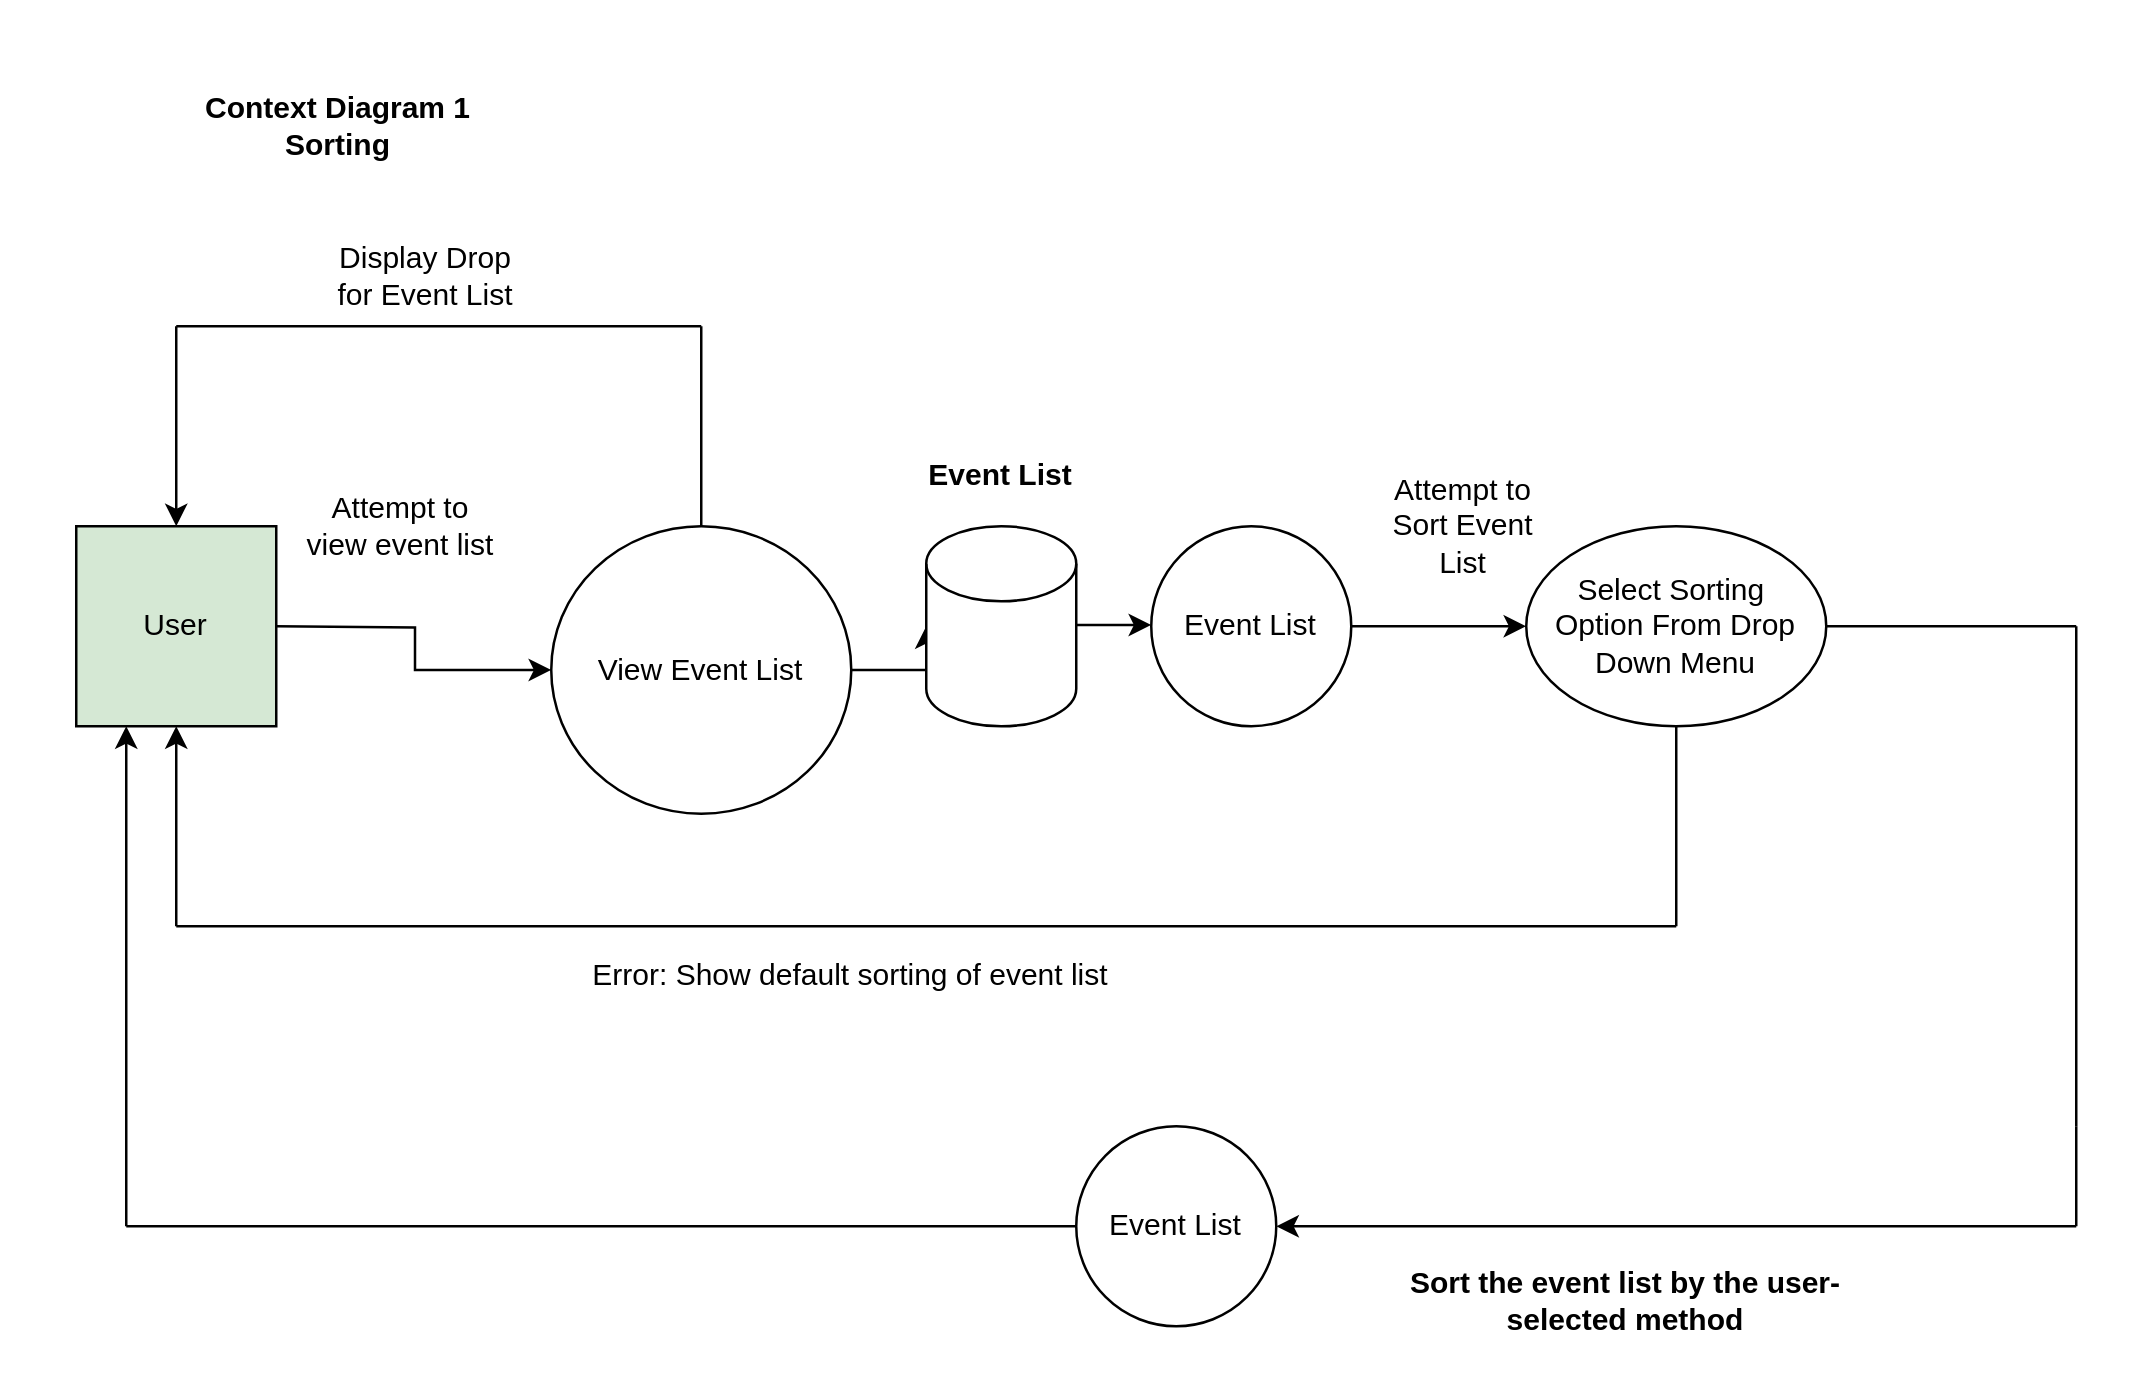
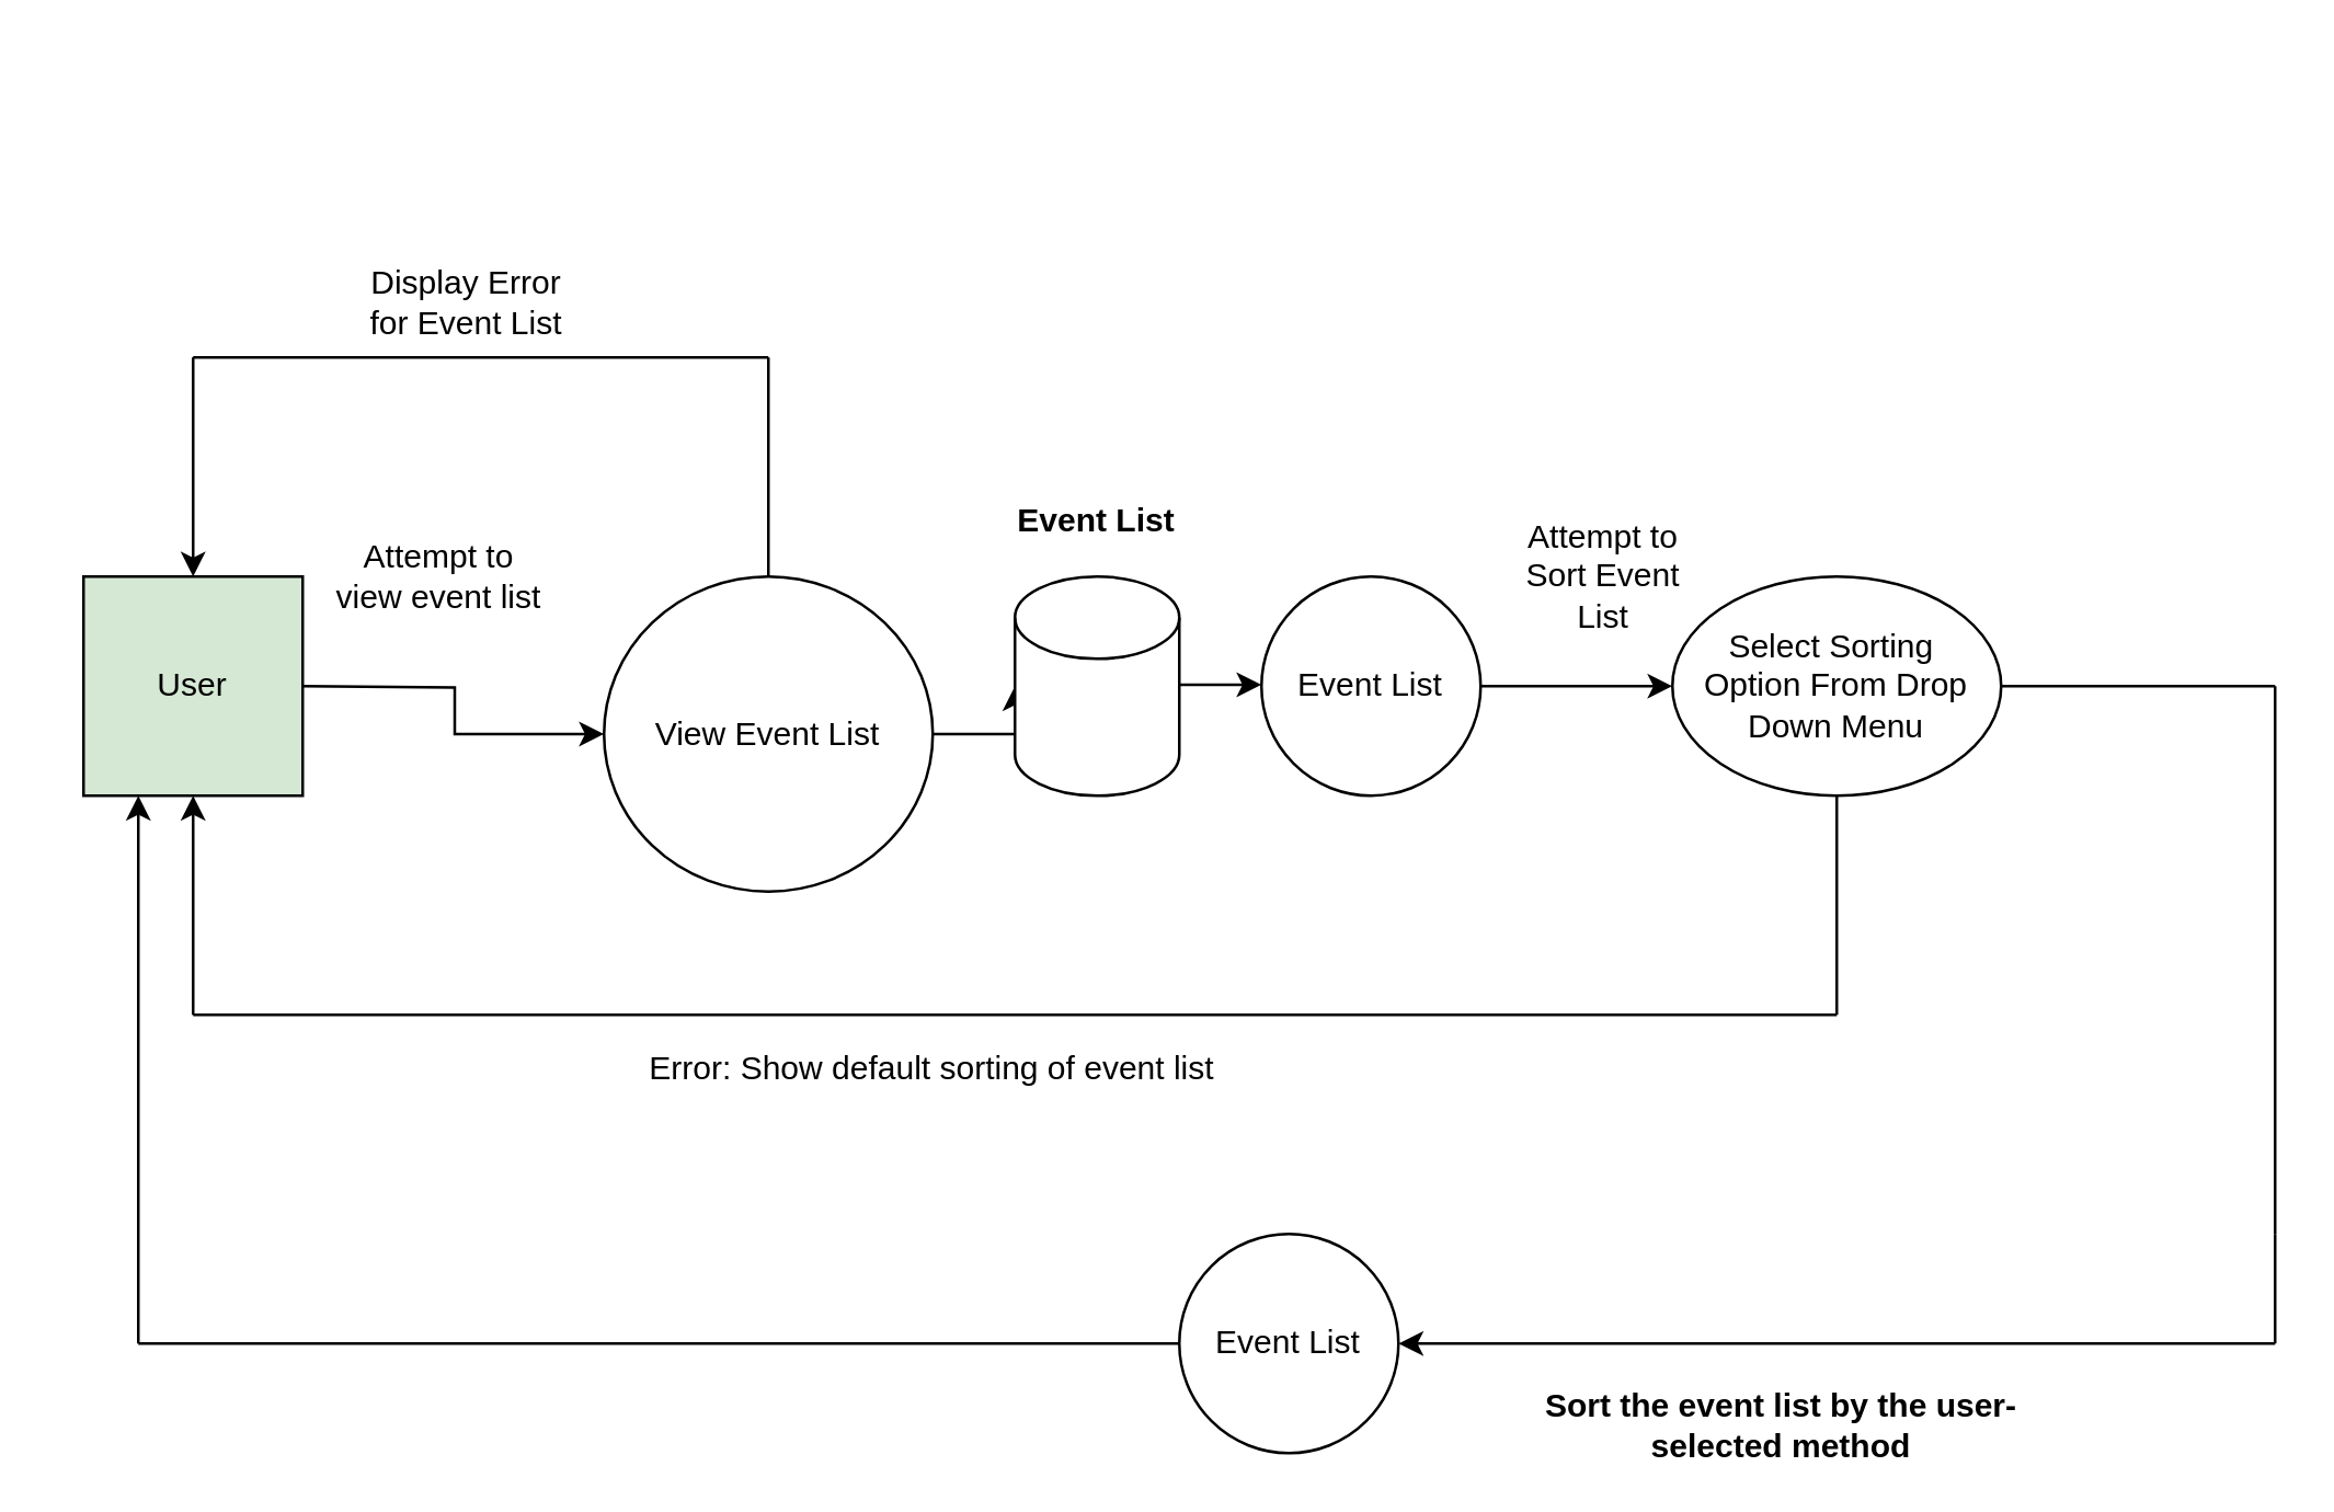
  <mxCell id="0" />
  <mxCell id="1" parent="0" />
- <mxCell id="2" value="&lt;b&gt;Context Diagram 1&lt;br&gt;Sorting&lt;br&gt;&lt;/b&gt;" style="text;html=1;strokeColor=none;fillColor=none;align=center;verticalAlign=middle;whiteSpace=wrap;rounded=0;" parent="1" vertex="1"><mxGeometry x="20" y="20" width="230" height="60" as="geometry" /></mxCell>
  <mxCell id="3" style="edgeStyle=orthogonalEdgeStyle;rounded=0;orthogonalLoop=1;jettySize=auto;html=1;exitX=1;exitY=0.5;exitDx=0;exitDy=0;entryX=0;entryY=0.5;entryDx=0;entryDy=0;" parent="1" target="6" edge="1"><mxGeometry relative="1" as="geometry"><mxPoint x="110" y="250" as="sourcePoint" /></mxGeometry></mxCell>
  <mxCell id="4" value="User" style="whiteSpace=wrap;html=1;aspect=fixed;fillColor=#d5e8d4;" parent="1" vertex="1"><mxGeometry x="30" y="210" width="80" height="80" as="geometry" /></mxCell>
  <mxCell id="5" style="edgeStyle=orthogonalEdgeStyle;rounded=0;orthogonalLoop=1;jettySize=auto;html=1;exitX=1;exitY=0.5;exitDx=0;exitDy=0;entryX=0;entryY=0.5;entryDx=0;entryDy=0;" parent="1" source="6" edge="1"><mxGeometry relative="1" as="geometry"><mxPoint x="370" y="250" as="targetPoint" /></mxGeometry></mxCell>
  <mxCell id="6" value="View Event List" style="ellipse;whiteSpace=wrap;html=1;" parent="1" vertex="1"><mxGeometry x="220" y="210" width="120" height="115" as="geometry" /></mxCell>
  <mxCell id="7" value="" style="endArrow=classic;html=1;entryX=0.5;entryY=0;entryDx=0;entryDy=0;" parent="1" edge="1"><mxGeometry width="50" height="50" relative="1" as="geometry"><mxPoint x="70" y="130" as="sourcePoint" /><mxPoint x="70" y="210" as="targetPoint" /></mxGeometry></mxCell>
  <mxCell id="8" value="" style="endArrow=none;html=1;" parent="1" edge="1"><mxGeometry width="50" height="50" relative="1" as="geometry"><mxPoint x="50" y="490" as="sourcePoint" /><mxPoint x="430" y="490" as="targetPoint" /></mxGeometry></mxCell>
  <mxCell id="9" value="" style="endArrow=classic;html=1;entryX=0.5;entryY=1;entryDx=0;entryDy=0;" parent="1" edge="1"><mxGeometry width="50" height="50" relative="1" as="geometry"><mxPoint x="70" y="370" as="sourcePoint" /><mxPoint x="70" y="290" as="targetPoint" /></mxGeometry></mxCell>
  <mxCell id="10" value="" style="endArrow=classic;html=1;exitX=1;exitY=0.5;exitDx=0;exitDy=0;entryX=0;entryY=0.5;entryDx=0;entryDy=0;" parent="1" edge="1"><mxGeometry width="50" height="50" relative="1" as="geometry"><mxPoint x="430" y="249.5" as="sourcePoint" /><mxPoint x="460" y="249.5" as="targetPoint" /><Array as="points" /></mxGeometry></mxCell>
  <mxCell id="11" value="Event List" style="ellipse;whiteSpace=wrap;html=1;aspect=fixed;" parent="1" vertex="1"><mxGeometry x="460" y="210" width="80" height="80" as="geometry" /></mxCell>
  <mxCell id="12" value="Select Sorting&amp;nbsp;&lt;br&gt;Option From Drop&lt;br&gt;Down Menu" style="ellipse;whiteSpace=wrap;html=1;" parent="1" vertex="1"><mxGeometry x="610" y="210" width="120" height="80" as="geometry" /></mxCell>
  <mxCell id="13" value="" style="endArrow=classic;html=1;entryX=0;entryY=0.5;entryDx=0;entryDy=0;exitX=1;exitY=0.5;exitDx=0;exitDy=0;" parent="1" source="11" target="12" edge="1"><mxGeometry width="50" height="50" relative="1" as="geometry"><mxPoint x="370" y="330" as="sourcePoint" /><mxPoint x="420" y="280" as="targetPoint" /></mxGeometry></mxCell>
  <mxCell id="14" value="Attempt to view event list" style="text;html=1;strokeColor=none;fillColor=none;align=center;verticalAlign=middle;whiteSpace=wrap;rounded=0;" parent="1" vertex="1"><mxGeometry x="120" y="200" width="80" height="20" as="geometry" /></mxCell>
  <mxCell id="15" value="" style="shape=cylinder3;whiteSpace=wrap;html=1;boundedLbl=1;backgroundOutline=1;size=15;" parent="1" vertex="1"><mxGeometry x="370" y="210" width="60" height="80" as="geometry" /></mxCell>
  <mxCell id="16" value="&lt;b&gt;Event List&lt;/b&gt;" style="text;html=1;strokeColor=none;fillColor=none;align=center;verticalAlign=middle;whiteSpace=wrap;rounded=0;" parent="1" vertex="1"><mxGeometry x="360" y="180" width="80" height="20" as="geometry" /></mxCell>
  <mxCell id="17" style="edgeStyle=orthogonalEdgeStyle;rounded=0;orthogonalLoop=1;jettySize=auto;html=1;exitX=0.5;exitY=1;exitDx=0;exitDy=0;" parent="1" source="4" target="4" edge="1"><mxGeometry relative="1" as="geometry" /></mxCell>
  <mxCell id="18" value="" style="endArrow=none;html=1;" parent="1" edge="1"><mxGeometry width="50" height="50" relative="1" as="geometry"><mxPoint x="830" y="450" as="sourcePoint" /><mxPoint x="830" y="250" as="targetPoint" /></mxGeometry></mxCell>
  <mxCell id="19" value="" style="endArrow=none;html=1;" parent="1" edge="1"><mxGeometry width="50" height="50" relative="1" as="geometry"><mxPoint x="70" y="130" as="sourcePoint" /><mxPoint x="280" y="130" as="targetPoint" /></mxGeometry></mxCell>
  <mxCell id="20" value="" style="endArrow=none;html=1;" parent="1" source="6" edge="1"><mxGeometry width="50" height="50" relative="1" as="geometry"><mxPoint x="420" y="310" as="sourcePoint" /><mxPoint x="280" y="130" as="targetPoint" /></mxGeometry></mxCell>
  <mxCell id="21" value="" style="endArrow=none;html=1;" parent="1" edge="1"><mxGeometry width="50" height="50" relative="1" as="geometry"><mxPoint x="70" y="370" as="sourcePoint" /><mxPoint x="670" y="370" as="targetPoint" /></mxGeometry></mxCell>
  <mxCell id="22" value="" style="endArrow=none;html=1;entryX=0.5;entryY=1;entryDx=0;entryDy=0;" parent="1" target="12" edge="1"><mxGeometry width="50" height="50" relative="1" as="geometry"><mxPoint x="670" y="370" as="sourcePoint" /><mxPoint x="470" y="260" as="targetPoint" /></mxGeometry></mxCell>
  <mxCell id="23" value="" style="endArrow=classic;html=1;entryX=0.25;entryY=1;entryDx=0;entryDy=0;" parent="1" target="4" edge="1"><mxGeometry width="50" height="50" relative="1" as="geometry"><mxPoint x="50" y="490" as="sourcePoint" /><mxPoint x="470" y="260" as="targetPoint" /></mxGeometry></mxCell>
  <mxCell id="24" value="" style="endArrow=none;html=1;entryX=0.5;entryY=1;entryDx=0;entryDy=0;entryPerimeter=0;" parent="1" edge="1"><mxGeometry width="50" height="50" relative="1" as="geometry"><mxPoint x="830" y="490" as="sourcePoint" /><mxPoint x="830" y="450" as="targetPoint" /></mxGeometry></mxCell>
- <mxCell id="25" value="Display Drop for Event List" style="text;html=1;strokeColor=none;fillColor=none;align=center;verticalAlign=middle;whiteSpace=wrap;rounded=0;" parent="1" vertex="1"><mxGeometry x="130" y="100" width="80" height="20" as="geometry" /></mxCell>
+ <mxCell id="25" value="Display Error for Event List" style="text;html=1;strokeColor=none;fillColor=none;align=center;verticalAlign=middle;whiteSpace=wrap;rounded=0;" parent="1" vertex="1"><mxGeometry x="130" y="100" width="80" height="20" as="geometry" /></mxCell>
  <mxCell id="26" value="Error: Show default sorting of event list" style="text;html=1;strokeColor=none;fillColor=none;align=center;verticalAlign=middle;whiteSpace=wrap;rounded=0;" parent="1" vertex="1"><mxGeometry x="235" y="380" width="210" height="20" as="geometry" /></mxCell>
  <mxCell id="27" value="" style="endArrow=none;html=1;entryX=1;entryY=0.5;entryDx=0;entryDy=0;" edge="1" parent="1" target="12"><mxGeometry width="50" height="50" relative="1" as="geometry"><mxPoint x="830" y="250" as="sourcePoint" /><mxPoint x="840" y="260" as="targetPoint" /></mxGeometry></mxCell>
  <mxCell id="28" value="Event List" style="ellipse;whiteSpace=wrap;html=1;aspect=fixed;" vertex="1" parent="1"><mxGeometry x="430" y="450" width="80" height="80" as="geometry" /></mxCell>
  <mxCell id="29" value="" style="endArrow=classic;html=1;entryX=1;entryY=0.5;entryDx=0;entryDy=0;" edge="1" parent="1" target="28"><mxGeometry width="50" height="50" relative="1" as="geometry"><mxPoint x="830" y="490" as="sourcePoint" /><mxPoint x="60" y="300" as="targetPoint" /></mxGeometry></mxCell>
  <mxCell id="30" value="&lt;b&gt;Sort the event list by the user-selected method&lt;/b&gt;" style="text;html=1;strokeColor=none;fillColor=none;align=center;verticalAlign=middle;whiteSpace=wrap;rounded=0;" vertex="1" parent="1"><mxGeometry x="540" y="510" width="220" height="20" as="geometry" /></mxCell>
  <mxCell id="31" value="Attempt to Sort Event List" style="text;html=1;strokeColor=none;fillColor=none;align=center;verticalAlign=middle;whiteSpace=wrap;rounded=0;" vertex="1" parent="1"><mxGeometry x="550" y="200" width="70" height="20" as="geometry" /></mxCell>
